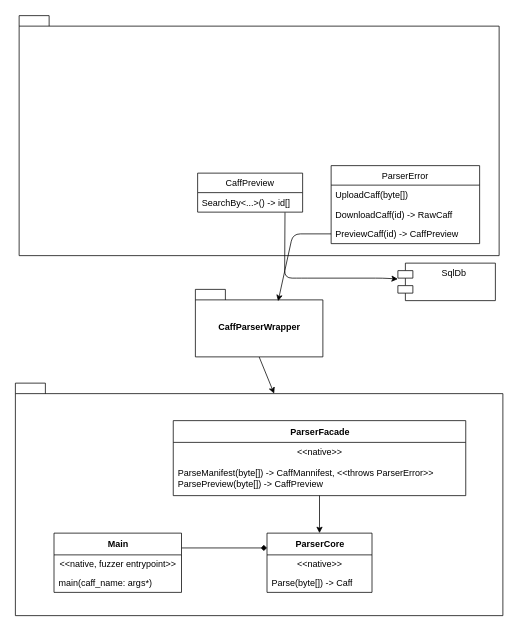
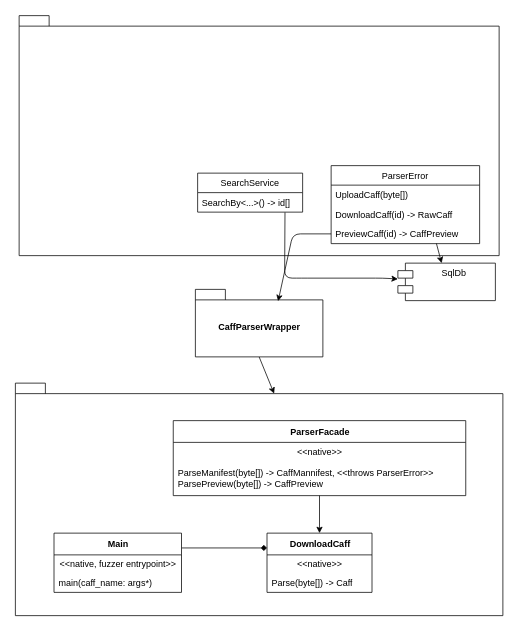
  <mxCell id="0" />
  <mxCell id="1" parent="0" />
  <mxCell id="2" value="" style="shape=folder;fontStyle=1;spacingTop=10;tabWidth=40;tabHeight=14;tabPosition=left;html=1;" vertex="1" parent="1"><mxGeometry x="20" y="510" width="650" height="310" as="geometry" /></mxCell>
  <mxCell id="3" style="edgeStyle=none;html=1;entryX=0.5;entryY=0;entryDx=0;entryDy=0;" edge="1" parent="1" source="4" target="7"><mxGeometry relative="1" as="geometry" /></mxCell>
  <mxCell id="4" value="ParserFacade" style="swimlane;fontStyle=1;align=center;verticalAlign=middle;childLayout=stackLayout;horizontal=1;startSize=29;horizontalStack=0;resizeParent=1;resizeParentMax=0;resizeLast=0;collapsible=0;marginBottom=0;html=1;" vertex="1" parent="1"><mxGeometry x="230.5" y="560" width="390" height="100" as="geometry" /></mxCell>
  <mxCell id="5" value="&amp;lt;&amp;lt;native&amp;gt;&amp;gt;" style="text;html=1;strokeColor=none;fillColor=none;align=center;verticalAlign=middle;spacingLeft=4;spacingRight=4;overflow=hidden;rotatable=0;points=[[0,0.5],[1,0.5]];portConstraint=eastwest;" vertex="1" parent="4"><mxGeometry y="29" width="390" height="25" as="geometry" /></mxCell>
  <mxCell id="6" value="ParseManifest(byte[]) -&amp;gt; CaffMannifest, &amp;lt;&amp;lt;throws ParserError&amp;gt;&amp;gt;&lt;br&gt;ParsePreview(byte[]) -&amp;gt; CaffPreview" style="text;html=1;strokeColor=none;fillColor=none;align=left;verticalAlign=middle;spacingLeft=4;spacingRight=4;overflow=hidden;rotatable=0;points=[[0,0.5],[1,0.5]];portConstraint=eastwest;" vertex="1" parent="4"><mxGeometry y="54" width="390" height="46" as="geometry" /></mxCell>
- <mxCell id="7" value="ParserCore" style="swimlane;fontStyle=1;align=center;verticalAlign=middle;childLayout=stackLayout;horizontal=1;startSize=29;horizontalStack=0;resizeParent=1;resizeParentMax=0;resizeLast=0;collapsible=0;marginBottom=0;html=1;" vertex="1" parent="1"><mxGeometry x="355.5" y="710" width="140" height="79" as="geometry" /></mxCell>
+ <mxCell id="7" value="DownloadCaff" style="swimlane;fontStyle=1;align=center;verticalAlign=middle;childLayout=stackLayout;horizontal=1;startSize=29;horizontalStack=0;resizeParent=1;resizeParentMax=0;resizeLast=0;collapsible=0;marginBottom=0;html=1;" vertex="1" parent="1"><mxGeometry x="355.5" y="710" width="140" height="79" as="geometry" /></mxCell>
  <mxCell id="8" value="&amp;lt;&amp;lt;native&amp;gt;&amp;gt;" style="text;html=1;strokeColor=none;fillColor=none;align=center;verticalAlign=middle;spacingLeft=4;spacingRight=4;overflow=hidden;rotatable=0;points=[[0,0.5],[1,0.5]];portConstraint=eastwest;" vertex="1" parent="7"><mxGeometry y="29" width="140" height="25" as="geometry" /></mxCell>
  <mxCell id="9" value="Parse(byte[]) -&amp;gt; Caff" style="text;html=1;strokeColor=none;fillColor=none;align=left;verticalAlign=middle;spacingLeft=4;spacingRight=4;overflow=hidden;rotatable=0;points=[[0,0.5],[1,0.5]];portConstraint=eastwest;" vertex="1" parent="7"><mxGeometry y="54" width="140" height="25" as="geometry" /></mxCell>
  <mxCell id="10" style="edgeStyle=none;html=1;exitX=1;exitY=0.25;exitDx=0;exitDy=0;entryX=0;entryY=0.25;entryDx=0;entryDy=0;endArrow=diamond;" edge="1" parent="1" source="11" target="7"><mxGeometry relative="1" as="geometry" /></mxCell>
  <mxCell id="11" value="Main" style="swimlane;fontStyle=1;align=center;verticalAlign=middle;childLayout=stackLayout;horizontal=1;startSize=29;horizontalStack=0;resizeParent=1;resizeParentMax=0;resizeLast=0;collapsible=0;marginBottom=0;html=1;" vertex="1" parent="1"><mxGeometry x="71.5" y="710" width="170" height="79" as="geometry" /></mxCell>
  <mxCell id="12" value="&amp;lt;&amp;lt;native, fuzzer entrypoint&amp;gt;&amp;gt;" style="text;html=1;strokeColor=none;fillColor=none;align=center;verticalAlign=middle;spacingLeft=4;spacingRight=4;overflow=hidden;rotatable=0;points=[[0,0.5],[1,0.5]];portConstraint=eastwest;" vertex="1" parent="11"><mxGeometry y="29" width="170" height="25" as="geometry" /></mxCell>
  <mxCell id="13" value="main(caff_name: args*)" style="text;html=1;strokeColor=none;fillColor=none;align=left;verticalAlign=middle;spacingLeft=4;spacingRight=4;overflow=hidden;rotatable=0;points=[[0,0.5],[1,0.5]];portConstraint=eastwest;" vertex="1" parent="11"><mxGeometry y="54" width="170" height="25" as="geometry" /></mxCell>
  <mxCell id="14" style="edgeStyle=none;html=1;exitX=0.5;exitY=1;exitDx=0;exitDy=0;exitPerimeter=0;entryX=0;entryY=0;entryDx=345;entryDy=14;entryPerimeter=0;" edge="1" parent="1" source="15" target="2"><mxGeometry relative="1" as="geometry" /></mxCell>
  <mxCell id="15" value="CaffParserWrapper" style="shape=folder;fontStyle=1;spacingTop=10;tabWidth=40;tabHeight=14;tabPosition=left;html=1;" vertex="1" parent="1"><mxGeometry x="260" y="385" width="170" height="90" as="geometry" /></mxCell>
  <mxCell id="16" value="" style="shape=folder;fontStyle=1;spacingTop=10;tabWidth=40;tabHeight=14;tabPosition=left;html=1;" vertex="1" parent="1"><mxGeometry x="25" y="20" width="640" height="320" as="geometry" /></mxCell>
  <mxCell id="17" value="ParserError" style="swimlane;fontStyle=0;childLayout=stackLayout;horizontal=1;startSize=26;fillColor=none;horizontalStack=0;resizeParent=1;resizeParentMax=0;resizeLast=0;collapsible=1;marginBottom=0;" vertex="1" parent="1"><mxGeometry x="441" y="220" width="198" height="104" as="geometry" /></mxCell>
  <mxCell id="18" value="UploadCaff(byte[])" style="text;strokeColor=none;fillColor=none;align=left;verticalAlign=top;spacingLeft=4;spacingRight=4;overflow=hidden;rotatable=0;points=[[0,0.5],[1,0.5]];portConstraint=eastwest;" vertex="1" parent="17"><mxGeometry y="26" width="198" height="26" as="geometry" /></mxCell>
  <mxCell id="19" value="DownloadCaff(id) -&gt; RawCaff" style="text;strokeColor=none;fillColor=none;align=left;verticalAlign=top;spacingLeft=4;spacingRight=4;overflow=hidden;rotatable=0;points=[[0,0.5],[1,0.5]];portConstraint=eastwest;" vertex="1" parent="17"><mxGeometry y="52" width="198" height="26" as="geometry" /></mxCell>
  <mxCell id="20" value="PreviewCaff(id) -&gt; CaffPreview" style="text;strokeColor=none;fillColor=none;align=left;verticalAlign=top;spacingLeft=4;spacingRight=4;overflow=hidden;rotatable=0;points=[[0,0.5],[1,0.5]];portConstraint=eastwest;" vertex="1" parent="17"><mxGeometry y="78" width="198" height="26" as="geometry" /></mxCell>
  <mxCell id="21" value="SqlDb" style="shape=module;align=left;spacingLeft=20;align=center;verticalAlign=top;" vertex="1" parent="1"><mxGeometry x="530" y="350" width="130" height="50" as="geometry" /></mxCell>
+ <mxCell id="22" style="edgeStyle=none;html=1;exitX=0.709;exitY=0.993;exitDx=0;exitDy=0;exitPerimeter=0;" edge="1" parent="1" source="20" target="21"><mxGeometry relative="1" as="geometry" /></mxCell>
  <mxCell id="23" style="edgeStyle=none;html=1;exitX=0;exitY=0.5;exitDx=0;exitDy=0;entryX=0.649;entryY=0.175;entryDx=0;entryDy=0;entryPerimeter=0;" edge="1" parent="1" source="20" target="15"><mxGeometry relative="1" as="geometry"><Array as="points"><mxPoint x="390" y="311" /></Array></mxGeometry></mxCell>
- <mxCell id="24" value="CaffPreview" style="swimlane;fontStyle=0;childLayout=stackLayout;horizontal=1;startSize=26;fillColor=none;horizontalStack=0;resizeParent=1;resizeParentMax=0;resizeLast=0;collapsible=1;marginBottom=0;" vertex="1" parent="1"><mxGeometry x="263" y="230" width="140" height="52" as="geometry" /></mxCell>
+ <mxCell id="24" value="SearchService" style="swimlane;fontStyle=0;childLayout=stackLayout;horizontal=1;startSize=26;fillColor=none;horizontalStack=0;resizeParent=1;resizeParentMax=0;resizeLast=0;collapsible=1;marginBottom=0;" vertex="1" parent="1"><mxGeometry x="263" y="230" width="140" height="52" as="geometry" /></mxCell>
  <mxCell id="25" value="SearchBy&lt;...&gt;() -&gt; id[]" style="text;strokeColor=none;fillColor=none;align=left;verticalAlign=top;spacingLeft=4;spacingRight=4;overflow=hidden;rotatable=0;points=[[0,0.5],[1,0.5]];portConstraint=eastwest;" vertex="1" parent="24"><mxGeometry y="26" width="140" height="26" as="geometry" /></mxCell>
  <mxCell id="26" style="edgeStyle=none;html=1;exitX=0.832;exitY=1.016;exitDx=0;exitDy=0;exitPerimeter=0;" edge="1" parent="1" source="25" target="21"><mxGeometry relative="1" as="geometry"><Array as="points"><mxPoint x="379" y="370" /><mxPoint x="400" y="370" /><mxPoint x="510" y="370" /></Array></mxGeometry></mxCell>
